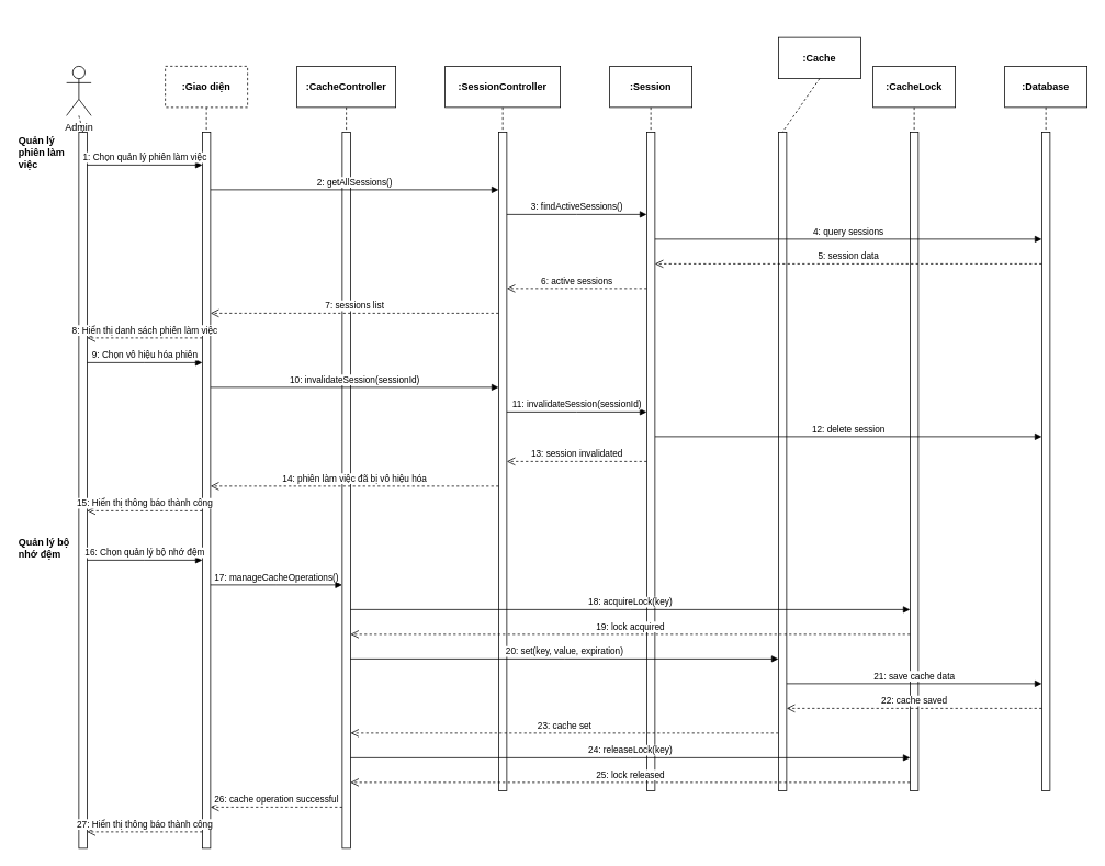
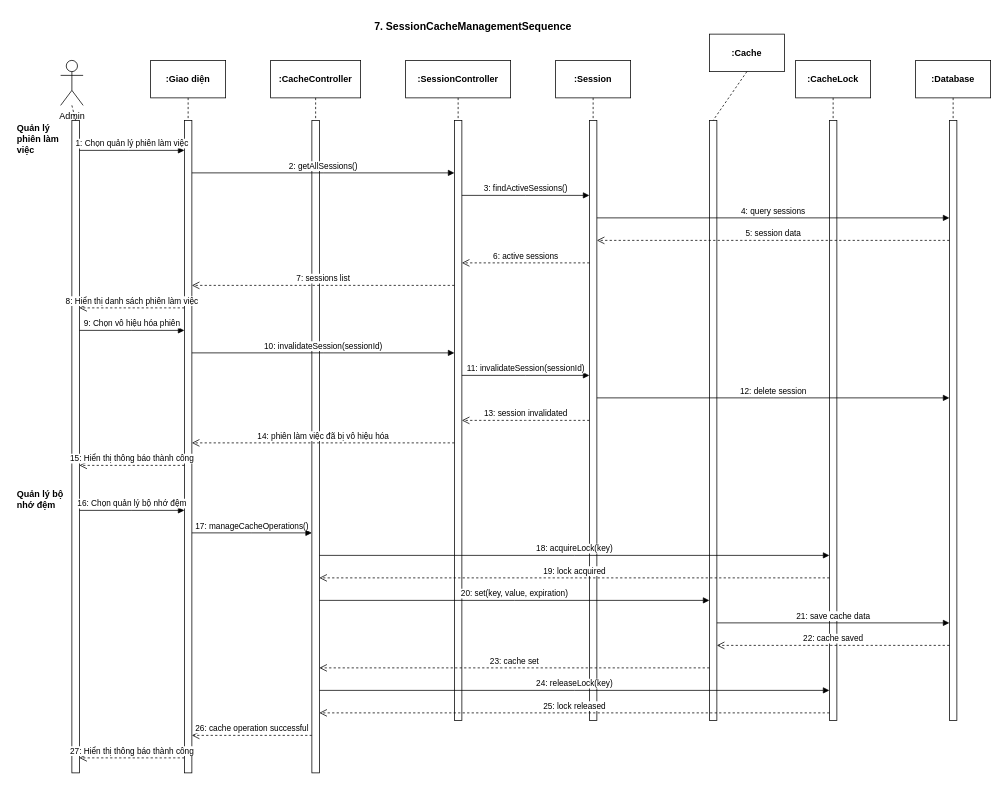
  <mxCell id="0" />
  <mxCell id="1" parent="0" />
  <mxCell id="2" value="Admin" style="shape=umlActor;verticalLabelPosition=bottom;verticalAlign=top;html=1;" parent="1" vertex="1"><mxGeometry x="80" y="80" width="30" height="60" as="geometry" /></mxCell>
- <mxCell id="3" value="&lt;b&gt;:Giao diện&lt;/b&gt;" style="html=1;whiteSpace=wrap;dashed=1;" parent="1" vertex="1"><mxGeometry x="200" y="80" width="100" height="50" as="geometry" /></mxCell>
+ <mxCell id="3" value="&lt;b&gt;:Giao diện&lt;/b&gt;" style="html=1;whiteSpace=wrap;" parent="1" vertex="1"><mxGeometry x="200" y="80" width="100" height="50" as="geometry" /></mxCell>
  <mxCell id="4" value="&lt;b&gt;:CacheController&lt;/b&gt;" style="html=1;whiteSpace=wrap;" parent="1" vertex="1"><mxGeometry x="360" y="80" width="120" height="50" as="geometry" /></mxCell>
  <mxCell id="5" value="&lt;b&gt;:SessionController&lt;/b&gt;" style="html=1;whiteSpace=wrap;" parent="1" vertex="1"><mxGeometry x="540" y="80" width="140" height="50" as="geometry" /></mxCell>
  <mxCell id="6" value="&lt;b&gt;:Session&lt;/b&gt;" style="html=1;whiteSpace=wrap;" parent="1" vertex="1"><mxGeometry x="740" y="80" width="100" height="50" as="geometry" /></mxCell>
  <mxCell id="7" value="&lt;b&gt;:Cache&lt;/b&gt;" style="html=1;whiteSpace=wrap;" parent="1" vertex="1"><mxGeometry x="945" y="45" width="100" height="50" as="geometry" /></mxCell>
  <mxCell id="8" value="&lt;b&gt;:CacheLock&lt;/b&gt;" style="html=1;whiteSpace=wrap;" parent="1" vertex="1"><mxGeometry x="1060" y="80" width="100" height="50" as="geometry" /></mxCell>
  <mxCell id="9" value="&lt;b&gt;:Database&lt;/b&gt;" style="html=1;whiteSpace=wrap;" parent="1" vertex="1"><mxGeometry x="1220" y="80" width="100" height="50" as="geometry" /></mxCell>
  <mxCell id="10" value="" style="html=1;points=[];perimeter=orthogonalPerimeter;outlineConnect=0;targetShapes=umlLifeline;portConstraint=eastwest;newEdgeStyle={&quot;edgeStyle&quot;:&quot;elbowEdgeStyle&quot;,&quot;elbow&quot;:&quot;vertical&quot;,&quot;curved&quot;:0,&quot;rounded&quot;:0};" parent="1" vertex="1"><mxGeometry x="95" y="160" width="10" height="870" as="geometry" /></mxCell>
  <mxCell id="11" value="" style="html=1;points=[];perimeter=orthogonalPerimeter;outlineConnect=0;targetShapes=umlLifeline;portConstraint=eastwest;newEdgeStyle={&quot;edgeStyle&quot;:&quot;elbowEdgeStyle&quot;,&quot;elbow&quot;:&quot;vertical&quot;,&quot;curved&quot;:0,&quot;rounded&quot;:0};" parent="1" vertex="1"><mxGeometry x="245" y="160" width="10" height="870" as="geometry" /></mxCell>
  <mxCell id="12" value="" style="html=1;points=[];perimeter=orthogonalPerimeter;outlineConnect=0;targetShapes=umlLifeline;portConstraint=eastwest;newEdgeStyle={&quot;edgeStyle&quot;:&quot;elbowEdgeStyle&quot;,&quot;elbow&quot;:&quot;vertical&quot;,&quot;curved&quot;:0,&quot;rounded&quot;:0};" parent="1" vertex="1"><mxGeometry x="415" y="160" width="10" height="870" as="geometry" /></mxCell>
  <mxCell id="13" value="" style="html=1;points=[];perimeter=orthogonalPerimeter;outlineConnect=0;targetShapes=umlLifeline;portConstraint=eastwest;newEdgeStyle={&quot;edgeStyle&quot;:&quot;elbowEdgeStyle&quot;,&quot;elbow&quot;:&quot;vertical&quot;,&quot;curved&quot;:0,&quot;rounded&quot;:0};" parent="1" vertex="1"><mxGeometry x="605" y="160" width="10" height="800" as="geometry" /></mxCell>
  <mxCell id="14" value="" style="html=1;points=[];perimeter=orthogonalPerimeter;outlineConnect=0;targetShapes=umlLifeline;portConstraint=eastwest;newEdgeStyle={&quot;edgeStyle&quot;:&quot;elbowEdgeStyle&quot;,&quot;elbow&quot;:&quot;vertical&quot;,&quot;curved&quot;:0,&quot;rounded&quot;:0};" parent="1" vertex="1"><mxGeometry x="785" y="160" width="10" height="800" as="geometry" /></mxCell>
  <mxCell id="15" value="" style="html=1;points=[];perimeter=orthogonalPerimeter;outlineConnect=0;targetShapes=umlLifeline;portConstraint=eastwest;newEdgeStyle={&quot;edgeStyle&quot;:&quot;elbowEdgeStyle&quot;,&quot;elbow&quot;:&quot;vertical&quot;,&quot;curved&quot;:0,&quot;rounded&quot;:0};" parent="1" vertex="1"><mxGeometry x="945" y="160" width="10" height="800" as="geometry" /></mxCell>
  <mxCell id="16" value="" style="html=1;points=[];perimeter=orthogonalPerimeter;outlineConnect=0;targetShapes=umlLifeline;portConstraint=eastwest;newEdgeStyle={&quot;edgeStyle&quot;:&quot;elbowEdgeStyle&quot;,&quot;elbow&quot;:&quot;vertical&quot;,&quot;curved&quot;:0,&quot;rounded&quot;:0};" parent="1" vertex="1"><mxGeometry x="1105" y="160" width="10" height="800" as="geometry" /></mxCell>
  <mxCell id="17" value="" style="html=1;points=[];perimeter=orthogonalPerimeter;outlineConnect=0;targetShapes=umlLifeline;portConstraint=eastwest;newEdgeStyle={&quot;edgeStyle&quot;:&quot;elbowEdgeStyle&quot;,&quot;elbow&quot;:&quot;vertical&quot;,&quot;curved&quot;:0,&quot;rounded&quot;:0};" parent="1" vertex="1"><mxGeometry x="1265" y="160" width="10" height="800" as="geometry" /></mxCell>
  <mxCell id="18" value="" style="endArrow=none;dashed=1;html=1;rounded=0;exitX=0.5;exitY=1;exitDx=0;exitDy=0;entryX=0.5;entryY=0;entryDx=0;entryDy=0;" parent="1" source="2" target="10" edge="1"><mxGeometry width="50" height="50" relative="1" as="geometry"><mxPoint x="370" y="340" as="sourcePoint" /><mxPoint x="420" y="290" as="targetPoint" /></mxGeometry></mxCell>
  <mxCell id="19" value="" style="endArrow=none;dashed=1;html=1;rounded=0;exitX=0.5;exitY=1;exitDx=0;exitDy=0;entryX=0.5;entryY=0;entryDx=0;entryDy=0;" parent="1" source="3" target="11" edge="1"><mxGeometry width="50" height="50" relative="1" as="geometry"><mxPoint x="370" y="340" as="sourcePoint" /><mxPoint x="420" y="290" as="targetPoint" /></mxGeometry></mxCell>
  <mxCell id="20" value="" style="endArrow=none;dashed=1;html=1;rounded=0;exitX=0.5;exitY=1;exitDx=0;exitDy=0;entryX=0.5;entryY=0;entryDx=0;entryDy=0;" parent="1" source="4" target="12" edge="1"><mxGeometry width="50" height="50" relative="1" as="geometry"><mxPoint x="370" y="340" as="sourcePoint" /><mxPoint x="420" y="290" as="targetPoint" /></mxGeometry></mxCell>
  <mxCell id="21" value="" style="endArrow=none;dashed=1;html=1;rounded=0;exitX=0.5;exitY=1;exitDx=0;exitDy=0;entryX=0.5;entryY=0;entryDx=0;entryDy=0;" parent="1" source="5" target="13" edge="1"><mxGeometry width="50" height="50" relative="1" as="geometry"><mxPoint x="370" y="340" as="sourcePoint" /><mxPoint x="420" y="290" as="targetPoint" /></mxGeometry></mxCell>
  <mxCell id="22" value="" style="endArrow=none;dashed=1;html=1;rounded=0;exitX=0.5;exitY=1;exitDx=0;exitDy=0;entryX=0.5;entryY=0;entryDx=0;entryDy=0;" parent="1" source="6" target="14" edge="1"><mxGeometry width="50" height="50" relative="1" as="geometry"><mxPoint x="370" y="340" as="sourcePoint" /><mxPoint x="420" y="290" as="targetPoint" /></mxGeometry></mxCell>
  <mxCell id="23" value="" style="endArrow=none;dashed=1;html=1;rounded=0;exitX=0.5;exitY=1;exitDx=0;exitDy=0;entryX=0.5;entryY=0;entryDx=0;entryDy=0;" parent="1" source="7" target="15" edge="1"><mxGeometry width="50" height="50" relative="1" as="geometry"><mxPoint x="370" y="340" as="sourcePoint" /><mxPoint x="420" y="290" as="targetPoint" /></mxGeometry></mxCell>
  <mxCell id="24" value="" style="endArrow=none;dashed=1;html=1;rounded=0;exitX=0.5;exitY=1;exitDx=0;exitDy=0;entryX=0.5;entryY=0;entryDx=0;entryDy=0;" parent="1" source="8" target="16" edge="1"><mxGeometry width="50" height="50" relative="1" as="geometry"><mxPoint x="370" y="340" as="sourcePoint" /><mxPoint x="420" y="290" as="targetPoint" /></mxGeometry></mxCell>
  <mxCell id="25" value="" style="endArrow=none;dashed=1;html=1;rounded=0;exitX=0.5;exitY=1;exitDx=0;exitDy=0;entryX=0.5;entryY=0;entryDx=0;entryDy=0;" parent="1" source="9" target="17" edge="1"><mxGeometry width="50" height="50" relative="1" as="geometry"><mxPoint x="370" y="340" as="sourcePoint" /><mxPoint x="420" y="290" as="targetPoint" /></mxGeometry></mxCell>
  <mxCell id="26" value="&lt;b&gt;Quản lý phiên làm việc&lt;/b&gt;" style="text;html=1;strokeColor=none;fillColor=none;align=left;verticalAlign=middle;whiteSpace=wrap;rounded=0;" parent="1" vertex="1"><mxGeometry x="20" y="170" width="80" height="30" as="geometry" /></mxCell>
  <mxCell id="27" value="1: Chọn quản lý phiên làm việc" style="html=1;verticalAlign=bottom;endArrow=block;edgeStyle=elbowEdgeStyle;elbow=vertical;curved=0;rounded=0;" parent="1" source="10" target="11" edge="1"><mxGeometry width="80" relative="1" as="geometry"><mxPoint x="110" y="200" as="sourcePoint" /><mxPoint x="190" y="200" as="targetPoint" /><Array as="points"><mxPoint x="170" y="200" /></Array></mxGeometry></mxCell>
  <mxCell id="28" value="2: getAllSessions()" style="html=1;verticalAlign=bottom;endArrow=block;edgeStyle=elbowEdgeStyle;elbow=vertical;curved=0;rounded=0;" parent="1" edge="1"><mxGeometry width="80" relative="1" as="geometry"><mxPoint x="255" y="230" as="sourcePoint" /><mxPoint x="605" y="230" as="targetPoint" /></mxGeometry></mxCell>
  <mxCell id="29" value="3: findActiveSessions()" style="html=1;verticalAlign=bottom;endArrow=block;edgeStyle=elbowEdgeStyle;elbow=vertical;curved=0;rounded=0;" parent="1" edge="1"><mxGeometry width="80" relative="1" as="geometry"><mxPoint x="615" y="260" as="sourcePoint" /><mxPoint x="785" y="260" as="targetPoint" /></mxGeometry></mxCell>
  <mxCell id="30" value="4: query sessions" style="html=1;verticalAlign=bottom;endArrow=block;edgeStyle=elbowEdgeStyle;elbow=vertical;curved=0;rounded=0;" parent="1" edge="1"><mxGeometry width="80" relative="1" as="geometry"><mxPoint x="795" y="290" as="sourcePoint" /><mxPoint x="1265" y="290" as="targetPoint" /></mxGeometry></mxCell>
  <mxCell id="31" value="5: session data" style="html=1;verticalAlign=bottom;endArrow=open;dashed=1;endSize=8;edgeStyle=elbowEdgeStyle;elbow=vertical;curved=0;rounded=0;" parent="1" edge="1"><mxGeometry relative="1" as="geometry"><mxPoint x="1265" y="320" as="sourcePoint" /><mxPoint x="795" y="320" as="targetPoint" /></mxGeometry></mxCell>
  <mxCell id="32" value="6: active sessions" style="html=1;verticalAlign=bottom;endArrow=open;dashed=1;endSize=8;edgeStyle=elbowEdgeStyle;elbow=vertical;curved=0;rounded=0;" parent="1" edge="1"><mxGeometry relative="1" as="geometry"><mxPoint x="785" y="350" as="sourcePoint" /><mxPoint x="615" y="350" as="targetPoint" /></mxGeometry></mxCell>
  <mxCell id="33" value="7: sessions list" style="html=1;verticalAlign=bottom;endArrow=open;dashed=1;endSize=8;edgeStyle=elbowEdgeStyle;elbow=vertical;curved=0;rounded=0;" parent="1" edge="1"><mxGeometry relative="1" as="geometry"><mxPoint x="605" y="380" as="sourcePoint" /><mxPoint x="255" y="380" as="targetPoint" /></mxGeometry></mxCell>
  <mxCell id="34" value="8: Hiển thị danh sách phiên làm việc" style="html=1;verticalAlign=bottom;endArrow=open;dashed=1;endSize=8;edgeStyle=elbowEdgeStyle;elbow=vertical;curved=0;rounded=0;" parent="1" edge="1"><mxGeometry relative="1" as="geometry"><mxPoint x="245" y="410" as="sourcePoint" /><mxPoint x="105" y="410" as="targetPoint" /></mxGeometry></mxCell>
  <mxCell id="35" value="9: Chọn vô hiệu hóa phiên" style="html=1;verticalAlign=bottom;endArrow=block;edgeStyle=elbowEdgeStyle;elbow=vertical;curved=0;rounded=0;" parent="1" edge="1"><mxGeometry width="80" relative="1" as="geometry"><mxPoint x="105" y="440" as="sourcePoint" /><mxPoint x="245" y="440" as="targetPoint" /></mxGeometry></mxCell>
  <mxCell id="36" value="10: invalidateSession(sessionId)" style="html=1;verticalAlign=bottom;endArrow=block;edgeStyle=elbowEdgeStyle;elbow=vertical;curved=0;rounded=0;" parent="1" edge="1"><mxGeometry width="80" relative="1" as="geometry"><mxPoint x="255" y="470" as="sourcePoint" /><mxPoint x="605" y="470" as="targetPoint" /></mxGeometry></mxCell>
  <mxCell id="37" value="11: invalidateSession(sessionId)" style="html=1;verticalAlign=bottom;endArrow=block;edgeStyle=elbowEdgeStyle;elbow=vertical;curved=0;rounded=0;" parent="1" edge="1"><mxGeometry width="80" relative="1" as="geometry"><mxPoint x="615" y="500" as="sourcePoint" /><mxPoint x="785" y="500" as="targetPoint" /></mxGeometry></mxCell>
  <mxCell id="38" value="12: delete session" style="html=1;verticalAlign=bottom;endArrow=block;edgeStyle=elbowEdgeStyle;elbow=vertical;curved=0;rounded=0;" parent="1" edge="1"><mxGeometry width="80" relative="1" as="geometry"><mxPoint x="795" y="530" as="sourcePoint" /><mxPoint x="1265" y="530" as="targetPoint" /></mxGeometry></mxCell>
  <mxCell id="39" value="13: session invalidated" style="html=1;verticalAlign=bottom;endArrow=open;dashed=1;endSize=8;edgeStyle=elbowEdgeStyle;elbow=vertical;curved=0;rounded=0;" parent="1" edge="1"><mxGeometry relative="1" as="geometry"><mxPoint x="785" y="560" as="sourcePoint" /><mxPoint x="615" y="560" as="targetPoint" /></mxGeometry></mxCell>
  <mxCell id="40" value="14: phiên làm việc đã bị vô hiệu hóa" style="html=1;verticalAlign=bottom;endArrow=open;dashed=1;endSize=8;edgeStyle=elbowEdgeStyle;elbow=vertical;curved=0;rounded=0;" parent="1" edge="1"><mxGeometry relative="1" as="geometry"><mxPoint x="605" y="590" as="sourcePoint" /><mxPoint x="255" y="590" as="targetPoint" /></mxGeometry></mxCell>
  <mxCell id="41" value="15: Hiển thị thông báo thành công" style="html=1;verticalAlign=bottom;endArrow=open;dashed=1;endSize=8;edgeStyle=elbowEdgeStyle;elbow=vertical;curved=0;rounded=0;" parent="1" edge="1"><mxGeometry relative="1" as="geometry"><mxPoint x="245" y="620" as="sourcePoint" /><mxPoint x="105" y="620" as="targetPoint" /></mxGeometry></mxCell>
  <mxCell id="42" value="&lt;b&gt;Quản lý bộ nhớ đệm&lt;/b&gt;" style="text;html=1;strokeColor=none;fillColor=none;align=left;verticalAlign=middle;whiteSpace=wrap;rounded=0;" parent="1" vertex="1"><mxGeometry x="20" y="650" width="80" height="30" as="geometry" /></mxCell>
  <mxCell id="43" value="16: Chọn quản lý bộ nhớ đệm" style="html=1;verticalAlign=bottom;endArrow=block;edgeStyle=elbowEdgeStyle;elbow=vertical;curved=0;rounded=0;" parent="1" edge="1"><mxGeometry width="80" relative="1" as="geometry"><mxPoint x="105" y="680" as="sourcePoint" /><mxPoint x="245" y="680" as="targetPoint" /></mxGeometry></mxCell>
  <mxCell id="44" value="17: manageCacheOperations()" style="html=1;verticalAlign=bottom;endArrow=block;edgeStyle=elbowEdgeStyle;elbow=vertical;curved=0;rounded=0;" parent="1" edge="1"><mxGeometry width="80" relative="1" as="geometry"><mxPoint x="255" y="710" as="sourcePoint" /><mxPoint x="415" y="710" as="targetPoint" /></mxGeometry></mxCell>
  <mxCell id="45" value="18: acquireLock(key)" style="html=1;verticalAlign=bottom;endArrow=block;edgeStyle=elbowEdgeStyle;elbow=vertical;curved=0;rounded=0;" parent="1" edge="1"><mxGeometry width="80" relative="1" as="geometry"><mxPoint x="425" y="740" as="sourcePoint" /><mxPoint x="1105" y="740" as="targetPoint" /></mxGeometry></mxCell>
  <mxCell id="46" value="19: lock acquired" style="html=1;verticalAlign=bottom;endArrow=open;dashed=1;endSize=8;edgeStyle=elbowEdgeStyle;elbow=vertical;curved=0;rounded=0;" parent="1" edge="1"><mxGeometry relative="1" as="geometry"><mxPoint x="1105" y="770" as="sourcePoint" /><mxPoint x="425" y="770" as="targetPoint" /></mxGeometry></mxCell>
  <mxCell id="47" value="20: set(key, value, expiration)" style="html=1;verticalAlign=bottom;endArrow=block;edgeStyle=elbowEdgeStyle;elbow=vertical;curved=0;rounded=0;" parent="1" edge="1"><mxGeometry width="80" relative="1" as="geometry"><mxPoint x="425" y="800" as="sourcePoint" /><mxPoint x="945" y="800" as="targetPoint" /></mxGeometry></mxCell>
  <mxCell id="48" value="21: save cache data" style="html=1;verticalAlign=bottom;endArrow=block;edgeStyle=elbowEdgeStyle;elbow=vertical;curved=0;rounded=0;" parent="1" edge="1"><mxGeometry width="80" relative="1" as="geometry"><mxPoint x="955" y="830" as="sourcePoint" /><mxPoint x="1265" y="830" as="targetPoint" /></mxGeometry></mxCell>
  <mxCell id="49" value="22: cache saved" style="html=1;verticalAlign=bottom;endArrow=open;dashed=1;endSize=8;edgeStyle=elbowEdgeStyle;elbow=vertical;curved=0;rounded=0;" parent="1" edge="1"><mxGeometry relative="1" as="geometry"><mxPoint x="1265" y="860" as="sourcePoint" /><mxPoint x="955" y="860" as="targetPoint" /></mxGeometry></mxCell>
  <mxCell id="50" value="23: cache set" style="html=1;verticalAlign=bottom;endArrow=open;dashed=1;endSize=8;edgeStyle=elbowEdgeStyle;elbow=vertical;curved=0;rounded=0;" parent="1" edge="1"><mxGeometry relative="1" as="geometry"><mxPoint x="945" y="890" as="sourcePoint" /><mxPoint x="425" y="890" as="targetPoint" /></mxGeometry></mxCell>
  <mxCell id="51" value="24: releaseLock(key)" style="html=1;verticalAlign=bottom;endArrow=block;edgeStyle=elbowEdgeStyle;elbow=vertical;curved=0;rounded=0;" parent="1" edge="1"><mxGeometry width="80" relative="1" as="geometry"><mxPoint x="425" y="920" as="sourcePoint" /><mxPoint x="1105" y="920" as="targetPoint" /></mxGeometry></mxCell>
  <mxCell id="52" value="25: lock released" style="html=1;verticalAlign=bottom;endArrow=open;dashed=1;endSize=8;edgeStyle=elbowEdgeStyle;elbow=vertical;curved=0;rounded=0;" parent="1" edge="1"><mxGeometry relative="1" as="geometry"><mxPoint x="1105" y="950" as="sourcePoint" /><mxPoint x="425" y="950" as="targetPoint" /></mxGeometry></mxCell>
  <mxCell id="53" value="26: cache operation successful" style="html=1;verticalAlign=bottom;endArrow=open;dashed=1;endSize=8;edgeStyle=elbowEdgeStyle;elbow=vertical;curved=0;rounded=0;" parent="1" edge="1"><mxGeometry relative="1" as="geometry"><mxPoint x="415" y="980" as="sourcePoint" /><mxPoint x="255" y="980" as="targetPoint" /></mxGeometry></mxCell>
  <mxCell id="54" value="27: Hiển thị thông báo thành công" style="html=1;verticalAlign=bottom;endArrow=open;dashed=1;endSize=8;edgeStyle=elbowEdgeStyle;elbow=vertical;curved=0;rounded=0;" parent="1" edge="1"><mxGeometry relative="1" as="geometry"><mxPoint x="245" y="1010" as="sourcePoint" /><mxPoint x="105" y="1010" as="targetPoint" /></mxGeometry></mxCell>
+ <mxCell id="55" value="&lt;font style=&quot;font-size: 14px;&quot;&gt;&lt;b&gt;7. SessionCacheManagementSequence&lt;/b&gt;&lt;/font&gt;" style="text;html=1;strokeColor=none;fillColor=none;align=center;verticalAlign=middle;whiteSpace=wrap;rounded=0;" parent="1" vertex="1"><mxGeometry x="480" y="20" width="300" height="30" as="geometry" /></mxCell>
